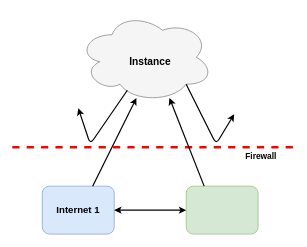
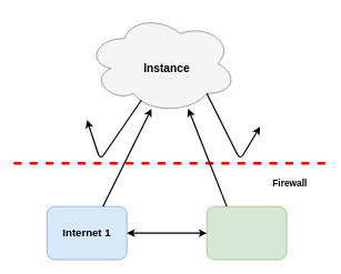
  <mxCell id="0" />
  <mxCell id="1" parent="0" />
  <mxCell id="2" value="" style="rounded=1;whiteSpace=wrap;html=1;fillColor=#dae8fc;strokeColor=#6c8ebf;" vertex="1" parent="1"><mxGeometry x="70" y="310" width="120" height="80" as="geometry" /></mxCell>
  <mxCell id="3" value="" style="rounded=1;whiteSpace=wrap;html=1;fillColor=#d5e8d4;strokeColor=#82b366;" vertex="1" parent="1"><mxGeometry x="310" y="310" width="120" height="80" as="geometry" /></mxCell>
  <mxCell id="4" value="" style="ellipse;shape=cloud;whiteSpace=wrap;html=1;fillColor=#f5f5f5;strokeColor=#666666;fontColor=#333333;" vertex="1" parent="1"><mxGeometry x="130" y="20" width="225" height="150" as="geometry" /></mxCell>
  <mxCell id="5" value="" style="line;strokeWidth=4;html=1;perimeter=backbonePerimeter;points=[];outlineConnect=0;dashed=1;strokeColor=#FF0000;" vertex="1" parent="1"><mxGeometry x="20" y="240" width="470" height="10" as="geometry" /></mxCell>
  <mxCell id="6" value="" style="endArrow=classic;startArrow=classic;html=1;entryX=0;entryY=0.5;entryDx=0;entryDy=0;strokeWidth=2;" edge="1" parent="1" source="2" target="3"><mxGeometry width="50" height="50" relative="1" as="geometry"><mxPoint x="270" y="360" as="sourcePoint" /><mxPoint x="320" y="310" as="targetPoint" /></mxGeometry></mxCell>
  <mxCell id="7" value="" style="endArrow=classic;html=1;strokeWidth=2;endFill=1;exitX=0.364;exitY=0.867;exitDx=0;exitDy=0;exitPerimeter=0;" edge="1" parent="1" source="4"><mxGeometry width="50" height="50" relative="1" as="geometry"><mxPoint x="270" y="360" as="sourcePoint" /><mxPoint x="130" y="180" as="targetPoint" /><Array as="points"><mxPoint x="150" y="240" /></Array></mxGeometry></mxCell>
  <mxCell id="8" value="" style="endArrow=classic;html=1;strokeWidth=2;endFill=1;exitX=0.8;exitY=0.8;exitDx=0;exitDy=0;exitPerimeter=0;" edge="1" parent="1" source="4"><mxGeometry width="50" height="50" relative="1" as="geometry"><mxPoint x="320" y="180" as="sourcePoint" /><mxPoint x="390" y="190" as="targetPoint" /><Array as="points"><mxPoint x="360" y="240" /></Array></mxGeometry></mxCell>
  <mxCell id="9" value="" style="endArrow=classic;html=1;strokeWidth=2;entryX=0.431;entryY=0.953;entryDx=0;entryDy=0;entryPerimeter=0;exitX=0.7;exitY=0;exitDx=0;exitDy=0;exitPerimeter=0;" edge="1" parent="1" source="2" target="4"><mxGeometry width="50" height="50" relative="1" as="geometry"><mxPoint x="270" y="360" as="sourcePoint" /><mxPoint x="320" y="310" as="targetPoint" /></mxGeometry></mxCell>
  <mxCell id="10" value="" style="endArrow=classic;html=1;strokeColor=#000000;strokeWidth=2;entryX=0.676;entryY=0.953;entryDx=0;entryDy=0;entryPerimeter=0;exitX=0.25;exitY=0;exitDx=0;exitDy=0;" edge="1" parent="1" source="3" target="4"><mxGeometry width="50" height="50" relative="1" as="geometry"><mxPoint x="270" y="360" as="sourcePoint" /><mxPoint x="320" y="310" as="targetPoint" /></mxGeometry></mxCell>
  <mxCell id="11" value="&lt;font style=&quot;font-size: 17px&quot;&gt;&lt;b&gt;Instance&lt;/b&gt;&lt;/font&gt;" style="text;html=1;strokeColor=none;fillColor=none;align=center;verticalAlign=middle;whiteSpace=wrap;rounded=0;dashed=1;" vertex="1" parent="1"><mxGeometry x="190" y="85" width="120" height="35" as="geometry" /></mxCell>
  <mxCell id="12" value="&lt;font style=&quot;font-size: 16px&quot;&gt;&lt;b&gt;Internet 1&lt;/b&gt;&lt;/font&gt;" style="text;html=1;strokeColor=none;fillColor=none;align=center;verticalAlign=middle;whiteSpace=wrap;rounded=0;dashed=1;" vertex="1" parent="1"><mxGeometry x="75" y="335" width="110" height="30" as="geometry" /></mxCell>
- <mxCell id="13" value="&lt;font style=&quot;font-size: 14px&quot;&gt;&lt;b&gt;Firewall&lt;/b&gt;&lt;/font&gt;" style="text;html=1;strokeColor=none;fillColor=none;align=center;verticalAlign=middle;whiteSpace=wrap;rounded=0;dashed=1;" vertex="1" parent="1"><mxGeometry x="390" y="250" width="90" height="20" as="geometry" /></mxCell>
+ <mxCell id="13" value="&lt;font style=&quot;font-size: 14px&quot;&gt;&lt;b&gt;Firewall&lt;/b&gt;&lt;/font&gt;" style="text;html=1;strokeColor=none;fillColor=none;align=center;verticalAlign=middle;whiteSpace=wrap;rounded=0;dashed=1;" vertex="1" parent="1"><mxGeometry x="390" y="265" width="90" height="20" as="geometry" /></mxCell>
